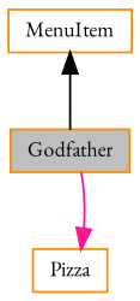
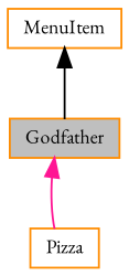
  digraph {
    fontname="EB Garamond"
    node [color=darkorange fillcolor=white fontname="EB Garamond" fontsize=10 shape=record style=filled]
    edge [dir=back fontname="EB Garamond" fontsize=10 labelfontname=Helvetica labelfontsize=10 style=solid]
    n1 [fillcolor=grey75 fontcolor=black height=0.2 label=Godfather width=0.4]
    n2 [height=0.2 label=Pizza width=0.4]
    n3 [height=0.2 label=MenuItem width=0.4]
-   n2 -> n1 [color=deeppink]
+   n1 -> n2 [color=deeppink]
    n3 -> n1 [color=black]
  }
